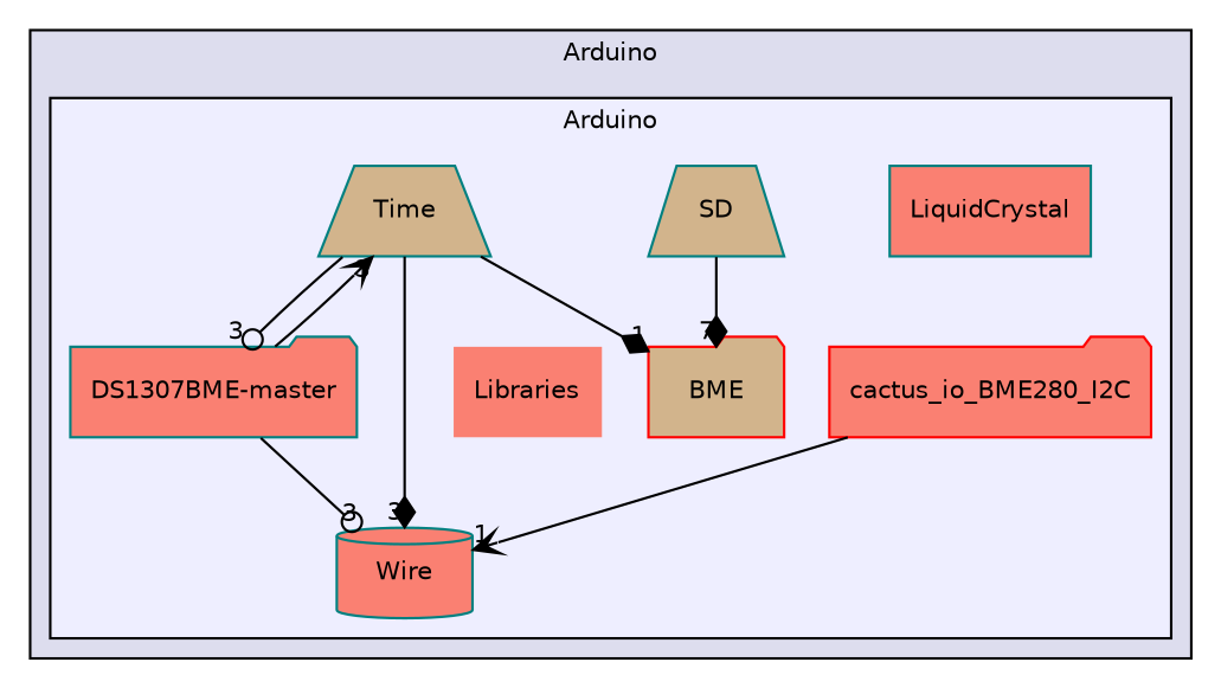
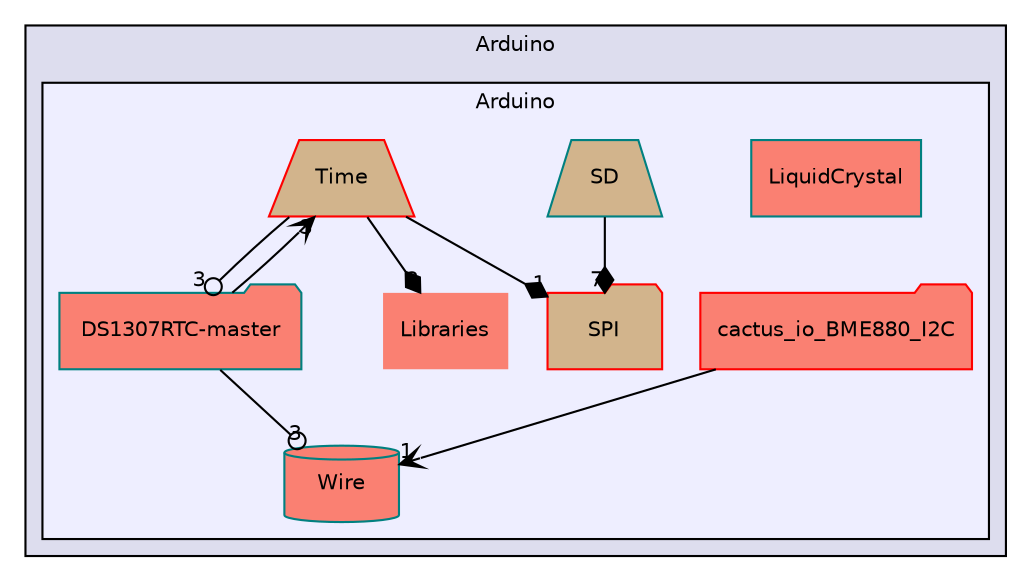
  digraph {
    compound=true
    node [fontname=Helvetica fontsize=10 shape=folder style=filled fillcolor=salmon color=teal]
    edge [headlabel=3 labeldistance=1.5 labelfontname=Helvetica labelfontsize=10 arrowhead=diamond]
    n1 [label=Libraries shape=plaintext]
-   n2 [color=red label=cactus_io_BME280_I2C]
-   n3 [label="DS1307BME-master"]
+   n2 [color=red label=cactus_io_BME880_I2C]
+   n3 [label="DS1307RTC-master"]
    n4 [label=LiquidCrystal shape=box]
    n5 [fillcolor=tan label=SD shape=trapezium]
-   n6 [color=red fillcolor=tan label=BME]
-   n7 [fillcolor=tan label=Time shape=trapezium]
+   n6 [color=red fillcolor=tan label=SPI]
+   n7 [color=red fillcolor=tan label=Time shape=trapezium]
    n8 [label=Wire shape=cylinder]
    subgraph cluster_1 {
      bgcolor="#ddddee"
      fontname=Helvetica
      fontsize=10
      label=Arduino
      pencolor=black
      subgraph cluster_2 {
        bgcolor="#eeeeff"
        fontname=Helvetica
        fontsize=10
        pencolor=black
        n1
        n2
        n3
        n4
        n5
        n6
        n7
        n8
      }
    }
    n2 -> n8 [headlabel=1 arrowhead=vee]
    n3 -> n7 [arrowhead=vee]
    n3 -> n8 [arrowhead=odot]
    n5 -> n6 [headlabel=7]
    n7 -> n3 [arrowhead=odot]
    n7 -> n6 [headlabel=1]
-   n7 -> n8
+   n7 -> n1
  }
